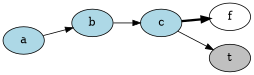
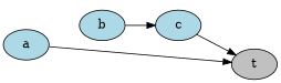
  digraph {
    rankdir=LR
    node [fillcolor=lightblue style=filled]
    a
    b
    c
    t [fillcolor=gray]
-   f [fillcolor="" style=""]
-   a -> b
+   a -> t
    b -> c
    c -> t
-   c -> f [penwidth=3]
  }
